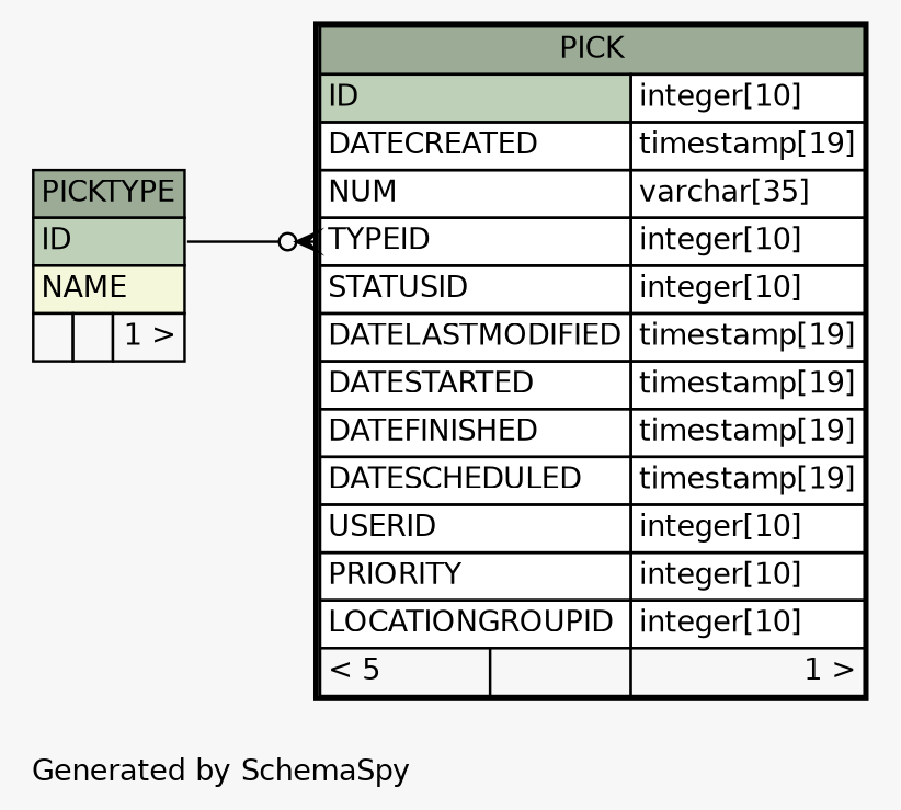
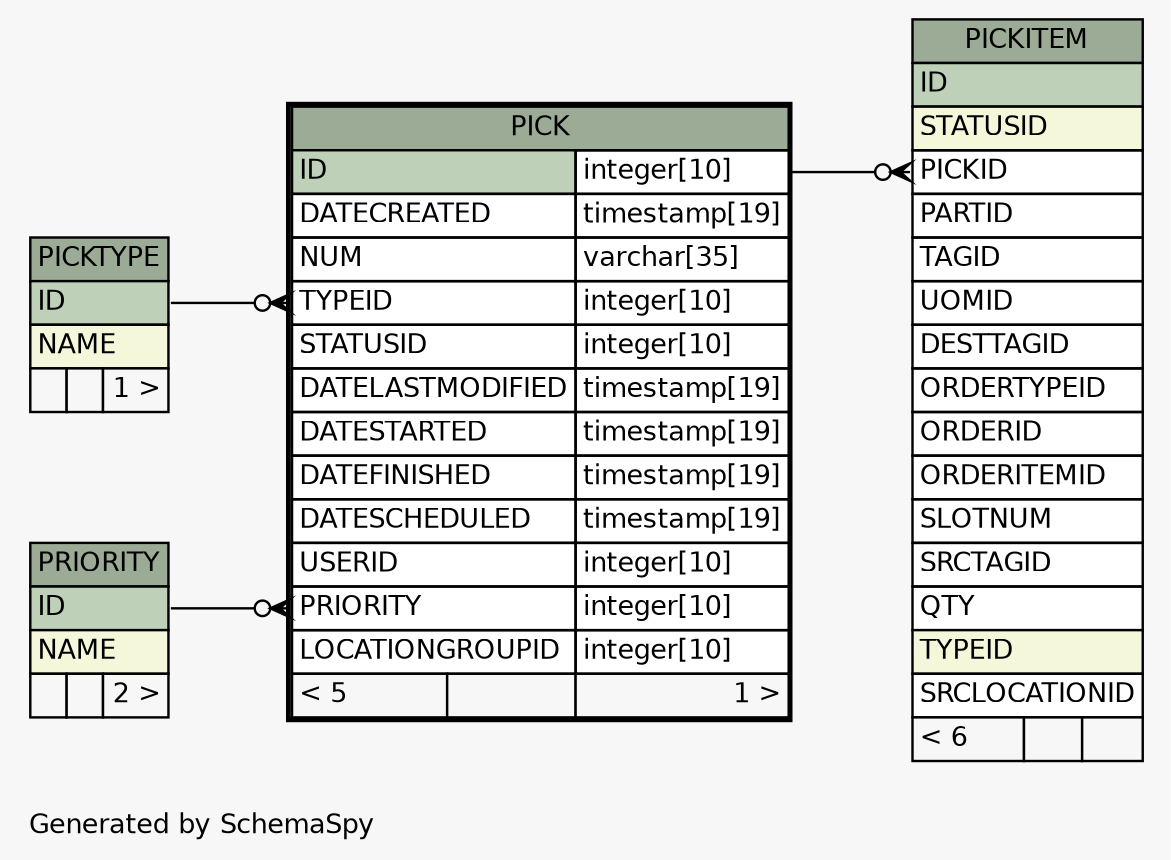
  digraph {
    bgcolor="#f7f7f7"
    fontname=Helvetica
    fontsize=11
    label="\nGenerated by SchemaSpy"
    labeljust=l
    nodesep=0.18
    rankdir=RL
    ranksep=0.46
    node [fontname=Helvetica fontsize=11 shape=plaintext]
    edge [arrowhead=none arrowsize=0.8 arrowtail=crowodot dir=back headport="ID:e"]
    n1 [label=<     <TABLE BORDER="2" CELLBORDER="1" CELLSPACING="0" BGCOLOR="#ffffff">       <TR><TD COLSPAN="3" BGCOLOR="#9bab96" ALIGN="CENTER">PICK</TD></TR>       <TR><TD PORT="ID" COLSPAN="2" BGCOLOR="#bed1b8" ALIGN="LEFT">ID</TD><TD PORT="ID.type" ALIGN="LEFT">integer[10]</TD></TR>       <TR><TD PORT="DATECREATED" COLSPAN="2" ALIGN="LEFT">DATECREATED</TD><TD PORT="DATECREATED.type" ALIGN="LEFT">timestamp[19]</TD></TR>       <TR><TD PORT="NUM" COLSPAN="2" ALIGN="LEFT">NUM</TD><TD PORT="NUM.type" ALIGN="LEFT">varchar[35]</TD></TR>       <TR><TD PORT="TYPEID" COLSPAN="2" ALIGN="LEFT">TYPEID</TD><TD PORT="TYPEID.type" ALIGN="LEFT">integer[10]</TD></TR>       <TR><TD PORT="STATUSID" COLSPAN="2" ALIGN="LEFT">STATUSID</TD><TD PORT="STATUSID.type" ALIGN="LEFT">integer[10]</TD></TR>       <TR><TD PORT="DATELASTMODIFIED" COLSPAN="2" ALIGN="LEFT">DATELASTMODIFIED</TD><TD PORT="DATELASTMODIFIED.type" ALIGN="LEFT">timestamp[19]</TD></TR>       <TR><TD PORT="DATESTARTED" COLSPAN="2" ALIGN="LEFT">DATESTARTED</TD><TD PORT="DATESTARTED.type" ALIGN="LEFT">timestamp[19]</TD></TR>       <TR><TD PORT="DATEFINISHED" COLSPAN="2" ALIGN="LEFT">DATEFINISHED</TD><TD PORT="DATEFINISHED.type" ALIGN="LEFT">timestamp[19]</TD></TR>       <TR><TD PORT="DATESCHEDULED" COLSPAN="2" ALIGN="LEFT">DATESCHEDULED</TD><TD PORT="DATESCHEDULED.type" ALIGN="LEFT">timestamp[19]</TD></TR>       <TR><TD PORT="USERID" COLSPAN="2" ALIGN="LEFT">USERID</TD><TD PORT="USERID.type" ALIGN="LEFT">integer[10]</TD></TR>       <TR><TD PORT="PRIORITY" COLSPAN="2" ALIGN="LEFT">PRIORITY</TD><TD PORT="PRIORITY.type" ALIGN="LEFT">integer[10]</TD></TR>       <TR><TD PORT="LOCATIONGROUPID" COLSPAN="2" ALIGN="LEFT">LOCATIONGROUPID</TD><TD PORT="LOCATIONGROUPID.type" ALIGN="LEFT">integer[10]</TD></TR>       <TR><TD ALIGN="LEFT" BGCOLOR="#f7f7f7">&lt; 5</TD><TD ALIGN="RIGHT" BGCOLOR="#f7f7f7">  </TD><TD ALIGN="RIGHT" BGCOLOR="#f7f7f7">1 &gt;</TD></TR>     </TABLE>>]
+   n2 [label=<     <TABLE BORDER="0" CELLBORDER="1" CELLSPACING="0" BGCOLOR="#ffffff">       <TR><TD COLSPAN="3" BGCOLOR="#9bab96" ALIGN="CENTER">PRIORITY</TD></TR>       <TR><TD PORT="ID" COLSPAN="3" BGCOLOR="#bed1b8" ALIGN="LEFT">ID</TD></TR>       <TR><TD PORT="NAME" COLSPAN="3" BGCOLOR="#f4f7da" ALIGN="LEFT">NAME</TD></TR>       <TR><TD ALIGN="LEFT" BGCOLOR="#f7f7f7">  </TD><TD ALIGN="RIGHT" BGCOLOR="#f7f7f7">  </TD><TD ALIGN="RIGHT" BGCOLOR="#f7f7f7">2 &gt;</TD></TR>     </TABLE>>]
    n3 [label=<     <TABLE BORDER="0" CELLBORDER="1" CELLSPACING="0" BGCOLOR="#ffffff">       <TR><TD COLSPAN="3" BGCOLOR="#9bab96" ALIGN="CENTER">PICKTYPE</TD></TR>       <TR><TD PORT="ID" COLSPAN="3" BGCOLOR="#bed1b8" ALIGN="LEFT">ID</TD></TR>       <TR><TD PORT="NAME" COLSPAN="3" BGCOLOR="#f4f7da" ALIGN="LEFT">NAME</TD></TR>       <TR><TD ALIGN="LEFT" BGCOLOR="#f7f7f7">  </TD><TD ALIGN="RIGHT" BGCOLOR="#f7f7f7">  </TD><TD ALIGN="RIGHT" BGCOLOR="#f7f7f7">1 &gt;</TD></TR>     </TABLE>>]
+   n4 [label=<     <TABLE BORDER="0" CELLBORDER="1" CELLSPACING="0" BGCOLOR="#ffffff">       <TR><TD COLSPAN="3" BGCOLOR="#9bab96" ALIGN="CENTER">PICKITEM</TD></TR>       <TR><TD PORT="ID" COLSPAN="3" BGCOLOR="#bed1b8" ALIGN="LEFT">ID</TD></TR>       <TR><TD PORT="STATUSID" COLSPAN="3" BGCOLOR="#f4f7da" ALIGN="LEFT">STATUSID</TD></TR>       <TR><TD PORT="PICKID" COLSPAN="3" ALIGN="LEFT">PICKID</TD></TR>       <TR><TD PORT="PARTID" COLSPAN="3" ALIGN="LEFT">PARTID</TD></TR>       <TR><TD PORT="TAGID" COLSPAN="3" ALIGN="LEFT">TAGID</TD></TR>       <TR><TD PORT="UOMID" COLSPAN="3" ALIGN="LEFT">UOMID</TD></TR>       <TR><TD PORT="DESTTAGID" COLSPAN="3" ALIGN="LEFT">DESTTAGID</TD></TR>       <TR><TD PORT="ORDERTYPEID" COLSPAN="3" ALIGN="LEFT">ORDERTYPEID</TD></TR>       <TR><TD PORT="ORDERID" COLSPAN="3" ALIGN="LEFT">ORDERID</TD></TR>       <TR><TD PORT="ORDERITEMID" COLSPAN="3" ALIGN="LEFT">ORDERITEMID</TD></TR>       <TR><TD PORT="SLOTNUM" COLSPAN="3" ALIGN="LEFT">SLOTNUM</TD></TR>       <TR><TD PORT="SRCTAGID" COLSPAN="3" ALIGN="LEFT">SRCTAGID</TD></TR>       <TR><TD PORT="QTY" COLSPAN="3" ALIGN="LEFT">QTY</TD></TR>       <TR><TD PORT="TYPEID" COLSPAN="3" BGCOLOR="#f4f7da" ALIGN="LEFT">TYPEID</TD></TR>       <TR><TD PORT="SRCLOCATIONID" COLSPAN="3" ALIGN="LEFT">SRCLOCATIONID</TD></TR>       <TR><TD ALIGN="LEFT" BGCOLOR="#f7f7f7">&lt; 6</TD><TD ALIGN="RIGHT" BGCOLOR="#f7f7f7">  </TD><TD ALIGN="RIGHT" BGCOLOR="#f7f7f7">  </TD></TR>     </TABLE>>]
+   n1 -> n2 [tailport="PRIORITY:w"]
    n1 -> n3 [tailport="TYPEID:w"]
+   n4 -> n1 [headport="ID.type:e" tailport="PICKID:w"]
  }
